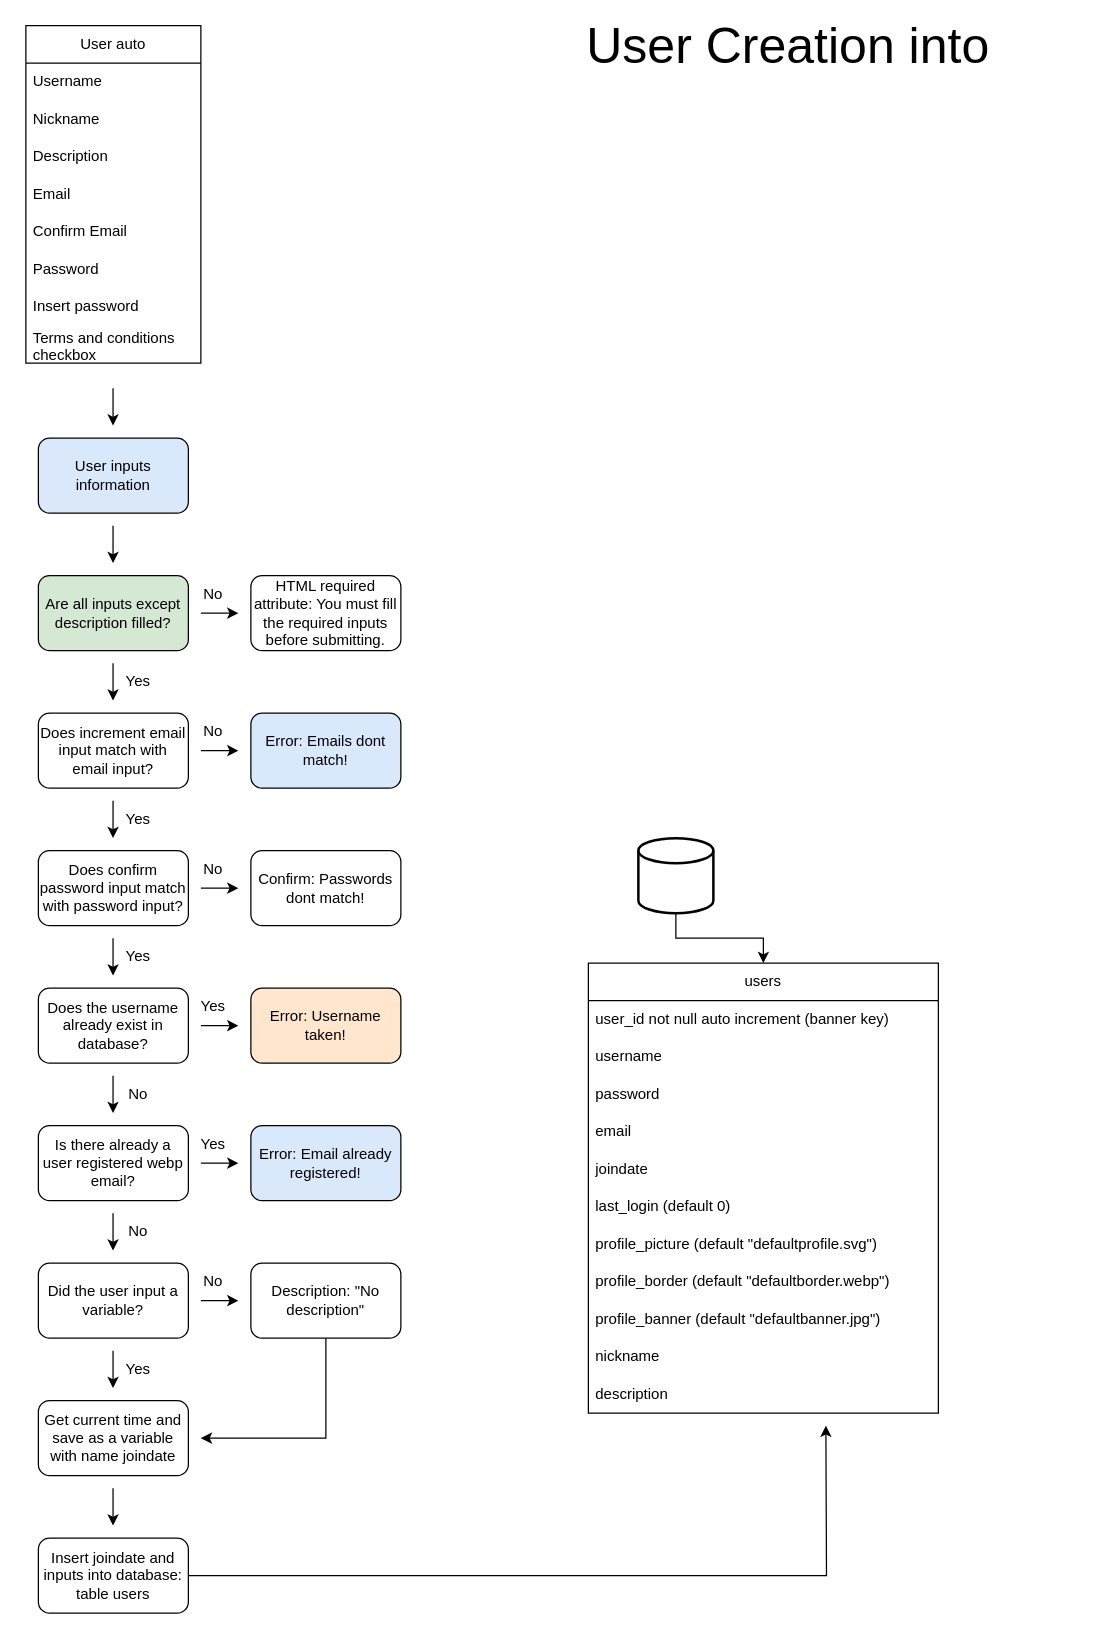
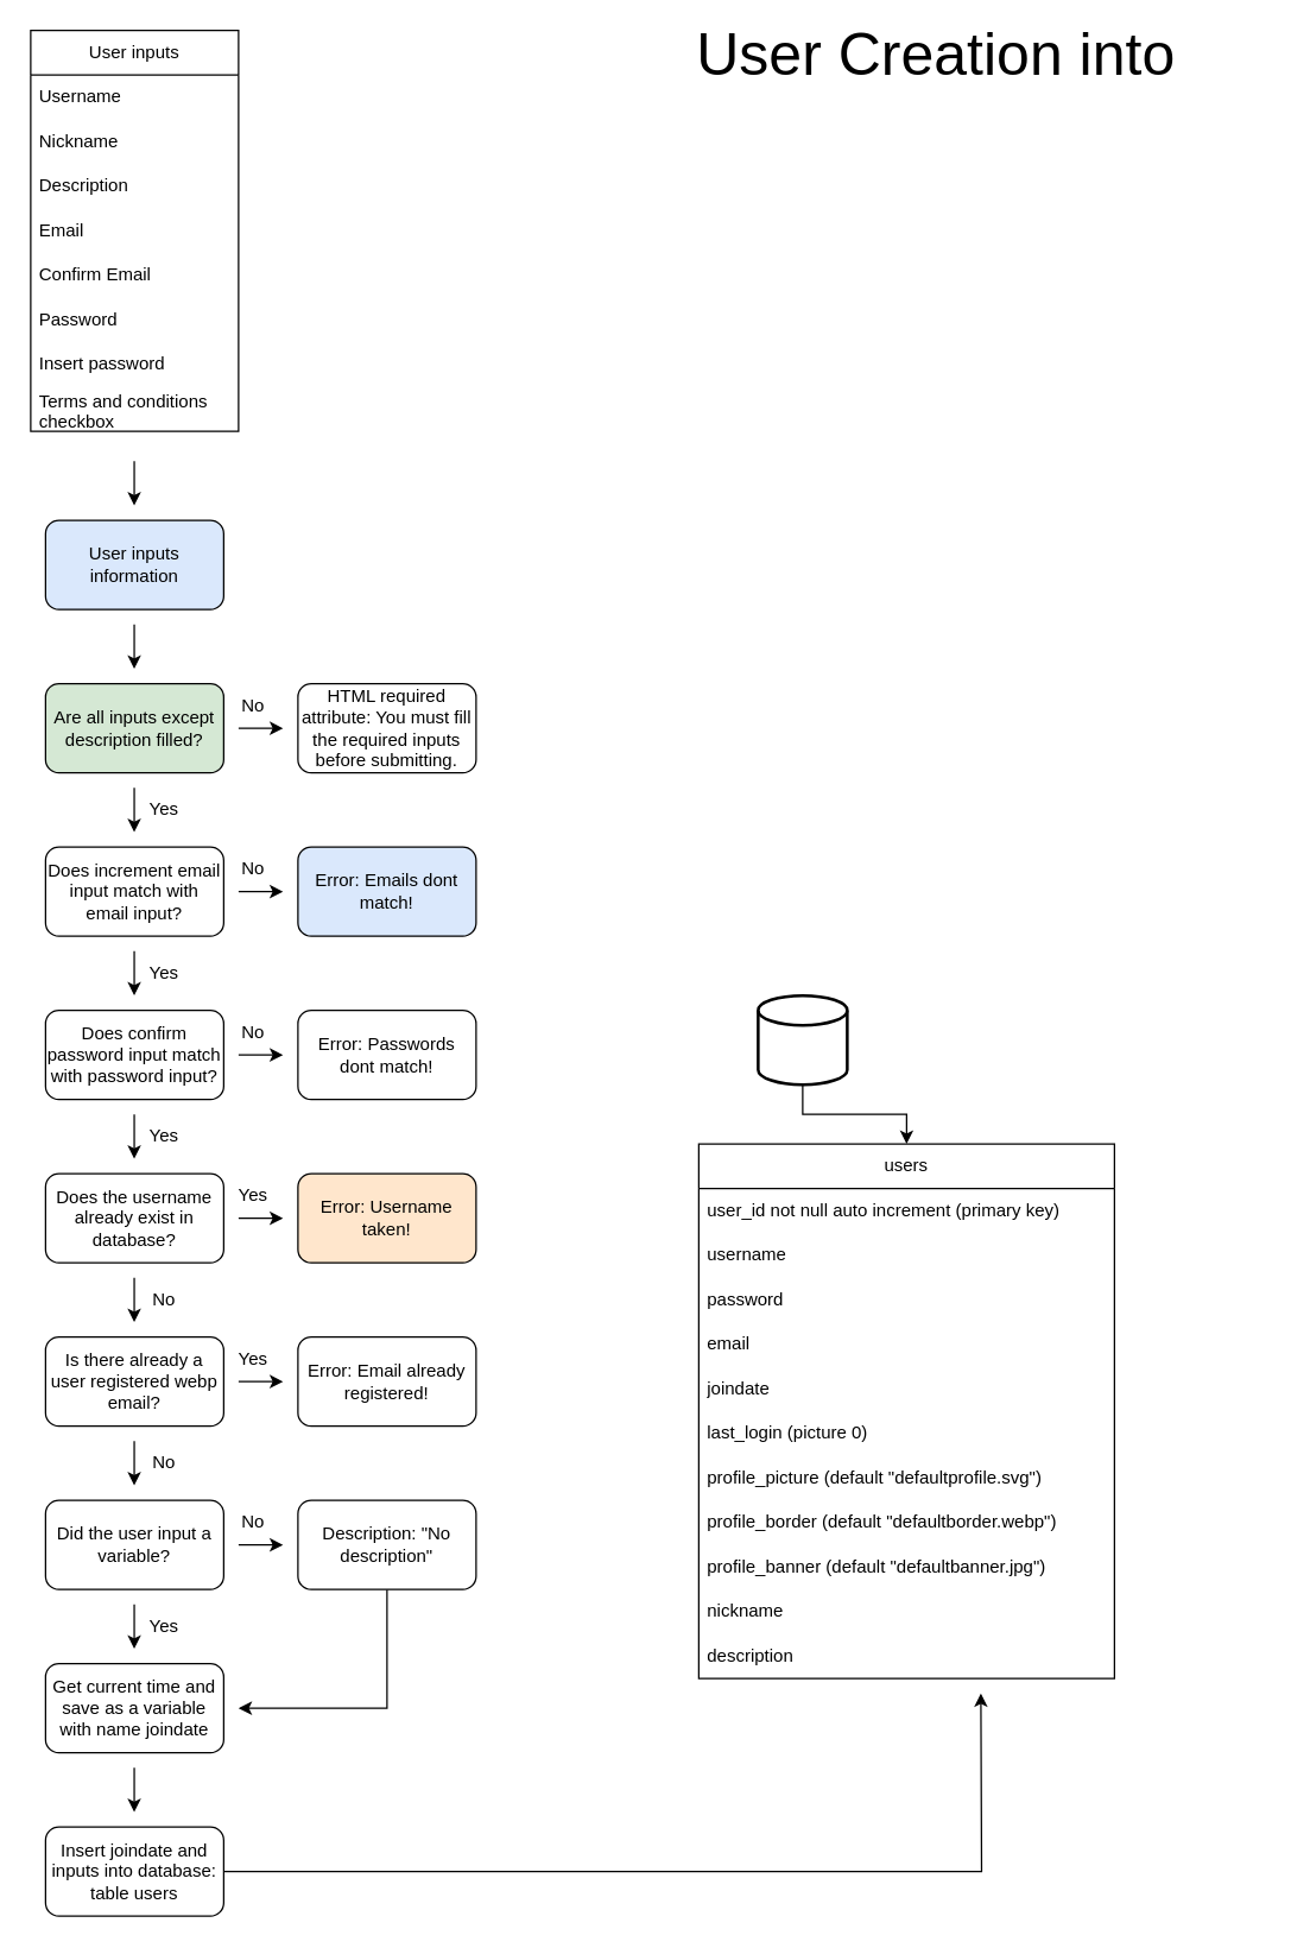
  <mxCell id="0" />
  <mxCell id="1" parent="0" />
  <mxCell id="2" value="User inputs information" style="rounded=1;whiteSpace=wrap;html=1;fillColor=#dae8fc;" vertex="1" parent="1"><mxGeometry x="30" y="350" width="120" height="60" as="geometry" /></mxCell>
  <mxCell id="3" value="" style="endArrow=classic;html=1;rounded=0;" edge="1" parent="1"><mxGeometry width="50" height="50" relative="1" as="geometry"><mxPoint x="89.74" y="420" as="sourcePoint" /><mxPoint x="89.74" y="450" as="targetPoint" /></mxGeometry></mxCell>
  <mxCell id="4" value="Are all inputs except description filled?" style="rounded=1;whiteSpace=wrap;html=1;fillColor=#d5e8d4;" vertex="1" parent="1"><mxGeometry x="30" y="460" width="120" height="60" as="geometry" /></mxCell>
  <mxCell id="5" value="" style="endArrow=classic;html=1;rounded=0;" edge="1" parent="1"><mxGeometry width="50" height="50" relative="1" as="geometry"><mxPoint x="160" y="490" as="sourcePoint" /><mxPoint x="190" y="490" as="targetPoint" /></mxGeometry></mxCell>
  <mxCell id="6" value="HTML required attribute: You must fill the required inputs before submitting." style="rounded=1;whiteSpace=wrap;html=1;" vertex="1" parent="1"><mxGeometry x="200" y="460" width="120" height="60" as="geometry" /></mxCell>
  <mxCell id="7" value="No" style="text;html=1;align=center;verticalAlign=middle;whiteSpace=wrap;rounded=0;" vertex="1" parent="1"><mxGeometry x="140" y="460" width="60" height="30" as="geometry" /></mxCell>
  <mxCell id="8" value="" style="endArrow=classic;html=1;rounded=0;" edge="1" parent="1"><mxGeometry width="50" height="50" relative="1" as="geometry"><mxPoint x="89.74" y="530" as="sourcePoint" /><mxPoint x="89.74" y="560" as="targetPoint" /></mxGeometry></mxCell>
  <mxCell id="9" value="Does increment email input match with email input?" style="rounded=1;whiteSpace=wrap;html=1;" vertex="1" parent="1"><mxGeometry x="30" y="570" width="120" height="60" as="geometry" /></mxCell>
  <mxCell id="10" value="&lt;div&gt;Yes&lt;/div&gt;" style="text;html=1;align=center;verticalAlign=middle;whiteSpace=wrap;rounded=0;" vertex="1" parent="1"><mxGeometry x="80" y="530" width="60" height="30" as="geometry" /></mxCell>
  <mxCell id="11" value="" style="endArrow=classic;html=1;rounded=0;" edge="1" parent="1"><mxGeometry width="50" height="50" relative="1" as="geometry"><mxPoint x="160" y="600" as="sourcePoint" /><mxPoint x="190" y="600" as="targetPoint" /></mxGeometry></mxCell>
  <mxCell id="12" value="Error: Emails dont match!" style="rounded=1;whiteSpace=wrap;html=1;fillColor=#dae8fc;" vertex="1" parent="1"><mxGeometry x="200" y="570" width="120" height="60" as="geometry" /></mxCell>
  <mxCell id="13" value="No" style="text;html=1;align=center;verticalAlign=middle;whiteSpace=wrap;rounded=0;" vertex="1" parent="1"><mxGeometry x="140" y="570" width="60" height="30" as="geometry" /></mxCell>
  <mxCell id="14" value="" style="endArrow=classic;html=1;rounded=0;" edge="1" parent="1"><mxGeometry width="50" height="50" relative="1" as="geometry"><mxPoint x="89.74" y="640" as="sourcePoint" /><mxPoint x="89.74" y="670" as="targetPoint" /></mxGeometry></mxCell>
  <mxCell id="15" value="Does confirm password input match with password input?" style="rounded=1;whiteSpace=wrap;html=1;" vertex="1" parent="1"><mxGeometry x="30" y="680" width="120" height="60" as="geometry" /></mxCell>
  <mxCell id="16" value="&lt;div&gt;Yes&lt;/div&gt;" style="text;html=1;align=center;verticalAlign=middle;whiteSpace=wrap;rounded=0;" vertex="1" parent="1"><mxGeometry x="80" y="640" width="60" height="30" as="geometry" /></mxCell>
  <mxCell id="17" value="" style="endArrow=classic;html=1;rounded=0;" edge="1" parent="1"><mxGeometry width="50" height="50" relative="1" as="geometry"><mxPoint x="160" y="710" as="sourcePoint" /><mxPoint x="190" y="710" as="targetPoint" /></mxGeometry></mxCell>
- <mxCell id="18" value="Confirm: Passwords dont match!" style="rounded=1;whiteSpace=wrap;html=1;" vertex="1" parent="1"><mxGeometry x="200" y="680" width="120" height="60" as="geometry" /></mxCell>
+ <mxCell id="18" value="Error: Passwords dont match!" style="rounded=1;whiteSpace=wrap;html=1;" vertex="1" parent="1"><mxGeometry x="200" y="680" width="120" height="60" as="geometry" /></mxCell>
  <mxCell id="19" value="No" style="text;html=1;align=center;verticalAlign=middle;whiteSpace=wrap;rounded=0;" vertex="1" parent="1"><mxGeometry x="140" y="680" width="60" height="30" as="geometry" /></mxCell>
  <mxCell id="20" value="" style="endArrow=classic;html=1;rounded=0;" edge="1" parent="1"><mxGeometry width="50" height="50" relative="1" as="geometry"><mxPoint x="89.74" y="750" as="sourcePoint" /><mxPoint x="89.74" y="780" as="targetPoint" /></mxGeometry></mxCell>
  <mxCell id="21" value="Did the user input a variable?" style="rounded=1;whiteSpace=wrap;html=1;" vertex="1" parent="1"><mxGeometry x="30" y="1010" width="120" height="60" as="geometry" /></mxCell>
  <mxCell id="22" value="&lt;div&gt;Yes&lt;/div&gt;" style="text;html=1;align=center;verticalAlign=middle;whiteSpace=wrap;rounded=0;" vertex="1" parent="1"><mxGeometry x="80" y="750" width="60" height="30" as="geometry" /></mxCell>
  <mxCell id="23" value="" style="endArrow=classic;html=1;rounded=0;" edge="1" parent="1"><mxGeometry width="50" height="50" relative="1" as="geometry"><mxPoint x="160" y="1040" as="sourcePoint" /><mxPoint x="190" y="1040" as="targetPoint" /></mxGeometry></mxCell>
  <mxCell id="24" style="edgeStyle=orthogonalEdgeStyle;rounded=0;orthogonalLoop=1;jettySize=auto;html=1;exitX=0.5;exitY=1;exitDx=0;exitDy=0;" edge="1" parent="1" source="25"><mxGeometry relative="1" as="geometry"><mxPoint x="160" y="1150" as="targetPoint" /><Array as="points"><mxPoint x="260" y="1150" /><mxPoint x="180" y="1150" /></Array></mxGeometry></mxCell>
  <mxCell id="25" value="Description: &quot;No description&quot;" style="rounded=1;whiteSpace=wrap;html=1;" vertex="1" parent="1"><mxGeometry x="200" y="1010" width="120" height="60" as="geometry" /></mxCell>
  <mxCell id="26" value="No" style="text;html=1;align=center;verticalAlign=middle;whiteSpace=wrap;rounded=0;" vertex="1" parent="1"><mxGeometry x="140" y="1010" width="60" height="30" as="geometry" /></mxCell>
- <mxCell id="27" value="User auto" style="swimlane;fontStyle=0;childLayout=stackLayout;horizontal=1;startSize=30;horizontalStack=0;resizeParent=1;resizeParentMax=0;resizeLast=0;collapsible=1;marginBottom=0;whiteSpace=wrap;html=1;" vertex="1" parent="1"><mxGeometry y="20" width="140" height="270" as="geometry" x="20" /></mxCell>
+ <mxCell id="27" value="User inputs" style="swimlane;fontStyle=0;childLayout=stackLayout;horizontal=1;startSize=30;horizontalStack=0;resizeParent=1;resizeParentMax=0;resizeLast=0;collapsible=1;marginBottom=0;whiteSpace=wrap;html=1;" vertex="1" parent="1"><mxGeometry y="20" width="140" height="270" as="geometry" x="20" /></mxCell>
  <mxCell id="28" value="Username" style="text;strokeColor=none;fillColor=none;align=left;verticalAlign=middle;spacingLeft=4;spacingRight=4;overflow=hidden;points=[[0,0.5],[1,0.5]];portConstraint=eastwest;rotatable=0;whiteSpace=wrap;html=1;" vertex="1" parent="27"><mxGeometry y="30" width="140" height="30" as="geometry" /></mxCell>
  <mxCell id="29" value="Nickname" style="text;strokeColor=none;fillColor=none;align=left;verticalAlign=middle;spacingLeft=4;spacingRight=4;overflow=hidden;points=[[0,0.5],[1,0.5]];portConstraint=eastwest;rotatable=0;whiteSpace=wrap;html=1;" vertex="1" parent="27"><mxGeometry y="60" width="140" height="30" as="geometry" /></mxCell>
  <mxCell id="30" value="Description" style="text;strokeColor=none;fillColor=none;align=left;verticalAlign=middle;spacingLeft=4;spacingRight=4;overflow=hidden;points=[[0,0.5],[1,0.5]];portConstraint=eastwest;rotatable=0;whiteSpace=wrap;html=1;" vertex="1" parent="27"><mxGeometry y="90" width="140" height="30" as="geometry" /></mxCell>
  <mxCell id="31" value="Email" style="text;strokeColor=none;fillColor=none;align=left;verticalAlign=middle;spacingLeft=4;spacingRight=4;overflow=hidden;points=[[0,0.5],[1,0.5]];portConstraint=eastwest;rotatable=0;whiteSpace=wrap;html=1;" vertex="1" parent="27"><mxGeometry y="120" width="140" height="30" as="geometry" /></mxCell>
  <mxCell id="32" value="Confirm Email" style="text;strokeColor=none;fillColor=none;align=left;verticalAlign=middle;spacingLeft=4;spacingRight=4;overflow=hidden;points=[[0,0.5],[1,0.5]];portConstraint=eastwest;rotatable=0;whiteSpace=wrap;html=1;" vertex="1" parent="27"><mxGeometry y="150" width="140" height="30" as="geometry" /></mxCell>
  <mxCell id="33" value="Password" style="text;strokeColor=none;fillColor=none;align=left;verticalAlign=middle;spacingLeft=4;spacingRight=4;overflow=hidden;points=[[0,0.5],[1,0.5]];portConstraint=eastwest;rotatable=0;whiteSpace=wrap;html=1;" vertex="1" parent="27"><mxGeometry y="180" width="140" height="30" as="geometry" /></mxCell>
  <mxCell id="34" value="Insert password" style="text;strokeColor=none;fillColor=none;align=left;verticalAlign=middle;spacingLeft=4;spacingRight=4;overflow=hidden;points=[[0,0.5],[1,0.5]];portConstraint=eastwest;rotatable=0;whiteSpace=wrap;html=1;" vertex="1" parent="27"><mxGeometry y="210" width="140" height="30" as="geometry" /></mxCell>
  <mxCell id="35" value="Terms and conditions checkbox" style="text;strokeColor=none;fillColor=none;align=left;verticalAlign=middle;spacingLeft=4;spacingRight=4;overflow=hidden;points=[[0,0.5],[1,0.5]];portConstraint=eastwest;rotatable=0;whiteSpace=wrap;html=1;" vertex="1" parent="27"><mxGeometry y="240" width="140" height="30" as="geometry" /></mxCell>
  <mxCell id="36" value="" style="endArrow=classic;html=1;rounded=0;" edge="1" parent="1"><mxGeometry width="50" height="50" relative="1" as="geometry"><mxPoint x="89.74" y="310" as="sourcePoint" /><mxPoint x="89.74" as="targetPoint" y="340" /></mxGeometry></mxCell>
  <mxCell id="37" value="Does the username already exist in database?" style="rounded=1;whiteSpace=wrap;html=1;" vertex="1" parent="1"><mxGeometry x="30" y="790" width="120" height="60" as="geometry" /></mxCell>
  <mxCell id="38" value="" style="endArrow=classic;html=1;rounded=0;" edge="1" parent="1"><mxGeometry width="50" height="50" relative="1" as="geometry"><mxPoint x="160" y="820" as="sourcePoint" /><mxPoint x="190" y="820" as="targetPoint" /></mxGeometry></mxCell>
  <mxCell id="39" value="Error: Username taken!" style="rounded=1;whiteSpace=wrap;html=1;fillColor=#ffe6cc;" vertex="1" parent="1"><mxGeometry x="200" y="790" width="120" height="60" as="geometry" /></mxCell>
  <mxCell id="40" value="Yes" style="text;html=1;align=center;verticalAlign=middle;whiteSpace=wrap;rounded=0;" vertex="1" parent="1"><mxGeometry x="140" y="790" width="60" height="30" as="geometry" /></mxCell>
  <mxCell id="41" value="" style="endArrow=classic;html=1;rounded=0;" edge="1" parent="1"><mxGeometry width="50" height="50" relative="1" as="geometry"><mxPoint x="89.74" y="860" as="sourcePoint" /><mxPoint x="89.74" y="890" as="targetPoint" /></mxGeometry></mxCell>
  <mxCell id="42" value="No" style="text;html=1;align=center;verticalAlign=middle;whiteSpace=wrap;rounded=0;" vertex="1" parent="1"><mxGeometry x="80" y="860" width="60" height="30" as="geometry" /></mxCell>
  <mxCell id="43" value="Is there already a user registered webp email?" style="rounded=1;whiteSpace=wrap;html=1;" vertex="1" parent="1"><mxGeometry x="30" y="900" width="120" height="60" as="geometry" /></mxCell>
  <mxCell id="44" value="" style="endArrow=classic;html=1;rounded=0;" edge="1" parent="1"><mxGeometry width="50" height="50" relative="1" as="geometry"><mxPoint x="160" y="930" as="sourcePoint" /><mxPoint x="190" y="930" as="targetPoint" /></mxGeometry></mxCell>
- <mxCell id="45" value="Error: Email already registered!" style="rounded=1;whiteSpace=wrap;html=1;fillColor=#dae8fc;" vertex="1" parent="1"><mxGeometry x="200" y="900" width="120" height="60" as="geometry" /></mxCell>
+ <mxCell id="45" value="Error: Email already registered!" style="rounded=1;whiteSpace=wrap;html=1;" vertex="1" parent="1"><mxGeometry x="200" y="900" width="120" height="60" as="geometry" /></mxCell>
  <mxCell id="46" value="Yes" style="text;html=1;align=center;verticalAlign=middle;whiteSpace=wrap;rounded=0;" vertex="1" parent="1"><mxGeometry x="140" y="900" width="60" height="30" as="geometry" /></mxCell>
  <mxCell id="47" value="" style="endArrow=classic;html=1;rounded=0;" edge="1" parent="1"><mxGeometry width="50" height="50" relative="1" as="geometry"><mxPoint x="89.74" y="970" as="sourcePoint" /><mxPoint x="89.74" y="1000" as="targetPoint" /></mxGeometry></mxCell>
  <mxCell id="48" value="No" style="text;html=1;align=center;verticalAlign=middle;whiteSpace=wrap;rounded=0;" vertex="1" parent="1"><mxGeometry x="80" y="970" width="60" height="30" as="geometry" /></mxCell>
  <mxCell id="49" style="edgeStyle=orthogonalEdgeStyle;rounded=0;orthogonalLoop=1;jettySize=auto;html=1;exitX=0.5;exitY=1;exitDx=0;exitDy=0;exitPerimeter=0;entryX=0.5;entryY=0;entryDx=0;entryDy=0;" edge="1" parent="1" source="50" target="51"><mxGeometry relative="1" as="geometry" /></mxCell>
  <mxCell id="50" value="" style="strokeWidth=2;html=1;shape=mxgraph.flowchart.database;whiteSpace=wrap;" vertex="1" parent="1"><mxGeometry x="510" y="670" width="60" height="60" as="geometry" /></mxCell>
  <mxCell id="51" value="users" style="swimlane;fontStyle=0;childLayout=stackLayout;horizontal=1;startSize=30;horizontalStack=0;resizeParent=1;resizeParentMax=0;resizeLast=0;collapsible=1;marginBottom=0;whiteSpace=wrap;html=1;" vertex="1" parent="1"><mxGeometry x="470" y="770" width="280" height="360" as="geometry" /></mxCell>
- <mxCell id="52" value="user_id not null auto increment (banner key)" style="text;strokeColor=none;fillColor=none;align=left;verticalAlign=middle;spacingLeft=4;spacingRight=4;overflow=hidden;points=[[0,0.5],[1,0.5]];portConstraint=eastwest;rotatable=0;whiteSpace=wrap;html=1;" vertex="1" parent="51"><mxGeometry y="30" width="280" height="30" as="geometry" /></mxCell>
+ <mxCell id="52" value="user_id not null auto increment (primary key)" style="text;strokeColor=none;fillColor=none;align=left;verticalAlign=middle;spacingLeft=4;spacingRight=4;overflow=hidden;points=[[0,0.5],[1,0.5]];portConstraint=eastwest;rotatable=0;whiteSpace=wrap;html=1;" vertex="1" parent="51"><mxGeometry y="30" width="280" height="30" as="geometry" /></mxCell>
  <mxCell id="53" value="username" style="text;strokeColor=none;fillColor=none;align=left;verticalAlign=middle;spacingLeft=4;spacingRight=4;overflow=hidden;points=[[0,0.5],[1,0.5]];portConstraint=eastwest;rotatable=0;whiteSpace=wrap;html=1;" vertex="1" parent="51"><mxGeometry y="60" width="280" height="30" as="geometry" /></mxCell>
  <mxCell id="54" value="password" style="text;strokeColor=none;fillColor=none;align=left;verticalAlign=middle;spacingLeft=4;spacingRight=4;overflow=hidden;points=[[0,0.5],[1,0.5]];portConstraint=eastwest;rotatable=0;whiteSpace=wrap;html=1;" vertex="1" parent="51"><mxGeometry y="90" width="280" height="30" as="geometry" /></mxCell>
  <mxCell id="55" value="email" style="text;strokeColor=none;fillColor=none;align=left;verticalAlign=middle;spacingLeft=4;spacingRight=4;overflow=hidden;points=[[0,0.5],[1,0.5]];portConstraint=eastwest;rotatable=0;whiteSpace=wrap;html=1;" vertex="1" parent="51"><mxGeometry y="120" width="280" height="30" as="geometry" /></mxCell>
  <mxCell id="56" value="joindate" style="text;strokeColor=none;fillColor=none;align=left;verticalAlign=middle;spacingLeft=4;spacingRight=4;overflow=hidden;points=[[0,0.5],[1,0.5]];portConstraint=eastwest;rotatable=0;whiteSpace=wrap;html=1;" vertex="1" parent="51"><mxGeometry y="150" width="280" height="30" as="geometry" /></mxCell>
- <mxCell id="57" value="last_login (default 0)" style="text;strokeColor=none;fillColor=none;align=left;verticalAlign=middle;spacingLeft=4;spacingRight=4;overflow=hidden;points=[[0,0.5],[1,0.5]];portConstraint=eastwest;rotatable=0;whiteSpace=wrap;html=1;" vertex="1" parent="51"><mxGeometry y="180" width="280" height="30" as="geometry" /></mxCell>
+ <mxCell id="57" value="last_login (picture 0)" style="text;strokeColor=none;fillColor=none;align=left;verticalAlign=middle;spacingLeft=4;spacingRight=4;overflow=hidden;points=[[0,0.5],[1,0.5]];portConstraint=eastwest;rotatable=0;whiteSpace=wrap;html=1;" vertex="1" parent="51"><mxGeometry y="180" width="280" height="30" as="geometry" /></mxCell>
  <mxCell id="58" value="profile_picture (default &quot;defaultprofile.svg&quot;)" style="text;strokeColor=none;fillColor=none;align=left;verticalAlign=middle;spacingLeft=4;spacingRight=4;overflow=hidden;points=[[0,0.5],[1,0.5]];portConstraint=eastwest;rotatable=0;whiteSpace=wrap;html=1;" vertex="1" parent="51"><mxGeometry y="210" width="280" height="30" as="geometry" /></mxCell>
  <mxCell id="59" value="profile_border (default &quot;defaultborder.webp&quot;)" style="text;strokeColor=none;fillColor=none;align=left;verticalAlign=middle;spacingLeft=4;spacingRight=4;overflow=hidden;points=[[0,0.5],[1,0.5]];portConstraint=eastwest;rotatable=0;whiteSpace=wrap;html=1;" vertex="1" parent="51"><mxGeometry y="240" width="280" height="30" as="geometry" /></mxCell>
  <mxCell id="60" value="profile_banner (default &quot;defaultbanner.jpg&quot;)" style="text;strokeColor=none;fillColor=none;align=left;verticalAlign=middle;spacingLeft=4;spacingRight=4;overflow=hidden;points=[[0,0.5],[1,0.5]];portConstraint=eastwest;rotatable=0;whiteSpace=wrap;html=1;" vertex="1" parent="51"><mxGeometry y="270" width="280" height="30" as="geometry" /></mxCell>
  <mxCell id="61" value="nickname" style="text;strokeColor=none;fillColor=none;align=left;verticalAlign=middle;spacingLeft=4;spacingRight=4;overflow=hidden;points=[[0,0.5],[1,0.5]];portConstraint=eastwest;rotatable=0;whiteSpace=wrap;html=1;" vertex="1" parent="51"><mxGeometry y="300" width="280" height="30" as="geometry" /></mxCell>
  <mxCell id="62" value="description" style="text;strokeColor=none;fillColor=none;align=left;verticalAlign=middle;spacingLeft=4;spacingRight=4;overflow=hidden;points=[[0,0.5],[1,0.5]];portConstraint=eastwest;rotatable=0;whiteSpace=wrap;html=1;" vertex="1" parent="51"><mxGeometry y="330" width="280" height="30" as="geometry" /></mxCell>
  <mxCell id="63" value="Get current time and save as a variable with name joindate" style="rounded=1;whiteSpace=wrap;html=1;" vertex="1" parent="1"><mxGeometry x="30" y="1120" width="120" height="60" as="geometry" /></mxCell>
  <mxCell id="64" value="" style="endArrow=classic;html=1;rounded=0;" edge="1" parent="1"><mxGeometry width="50" height="50" relative="1" as="geometry"><mxPoint x="89.74" y="1080" as="sourcePoint" /><mxPoint x="89.74" y="1110" as="targetPoint" /></mxGeometry></mxCell>
  <mxCell id="65" value="Yes" style="text;html=1;align=center;verticalAlign=middle;whiteSpace=wrap;rounded=0;" vertex="1" parent="1"><mxGeometry x="80" y="1080" width="60" height="30" as="geometry" /></mxCell>
  <mxCell id="66" value="" style="endArrow=classic;html=1;rounded=0;" edge="1" parent="1"><mxGeometry width="50" height="50" relative="1" as="geometry"><mxPoint x="89.74" y="1190" as="sourcePoint" /><mxPoint x="89.74" y="1220" as="targetPoint" /></mxGeometry></mxCell>
  <mxCell id="67" style="edgeStyle=orthogonalEdgeStyle;rounded=0;orthogonalLoop=1;jettySize=auto;html=1;exitX=1;exitY=0.5;exitDx=0;exitDy=0;" edge="1" parent="1" source="68"><mxGeometry relative="1" as="geometry"><mxPoint x="660" y="1140" as="targetPoint" /></mxGeometry></mxCell>
  <mxCell id="68" value="Insert joindate and inputs into database: table users" style="rounded=1;whiteSpace=wrap;html=1;" vertex="1" parent="1"><mxGeometry x="30" y="1230" width="120" height="60" as="geometry" /></mxCell>
  <mxCell id="69" value="&lt;font style=&quot;font-size: 40px;&quot;&gt;User Creation into&lt;/font&gt;" style="text;html=1;align=center;verticalAlign=middle;whiteSpace=wrap;rounded=0;" vertex="1" parent="1"><mxGeometry x="400" y="20" width="460" height="30" as="geometry" /></mxCell>
